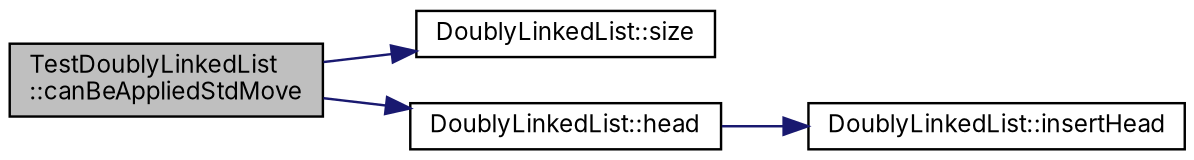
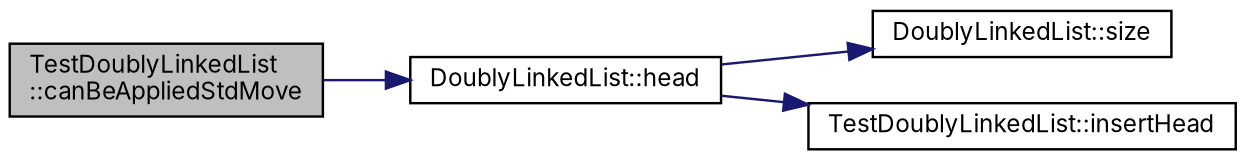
  digraph {
    fontname=Inter
    rankdir=LR
    node [color=black fillcolor=white fontname=Inter fontsize=10 shape=record style=filled]
    edge [color=midnightblue fontname=Inter fontsize=10 labelfontname=Helvetica labelfontsize=10 style=solid]
    n1 [fillcolor=grey75 fontcolor=black height=0.2 label="TestDoublyLinkedList\l::canBeAppliedStdMove" width=0.4]
    n2 [height=0.2 label="DoublyLinkedList::size" width=0.4]
    n3 [height=0.2 label="DoublyLinkedList::head" width=0.4]
-   n4 [height=0.2 label="DoublyLinkedList::insertHead" width=0.4]
-   n1 -> n2
+   n4 [height=0.2 label="TestDoublyLinkedList::insertHead" width=0.4]
+   n3 -> n2
    n1 -> n3
    n3 -> n4
  }
